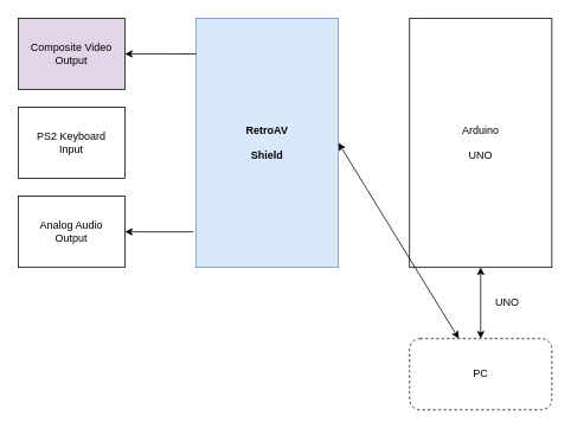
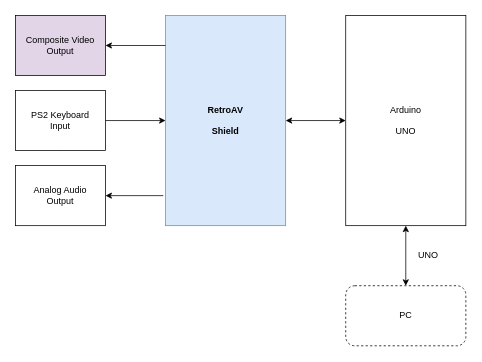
  <mxCell id="0" />
  <mxCell id="1" parent="0" />
  <mxCell id="2" value="Arduino &lt;br&gt;&lt;br&gt;UNO" style="rounded=0;whiteSpace=wrap;html=1;" vertex="1" parent="1"><mxGeometry x="460" y="20" width="160" height="280" as="geometry" /></mxCell>
  <mxCell id="3" value="&lt;b&gt;RetroAV &lt;br&gt;&lt;br&gt;Shield&lt;/b&gt;" style="rounded=0;whiteSpace=wrap;html=1;fillColor=#dae8fc;strokeColor=#6c8ebf;" vertex="1" parent="1"><mxGeometry x="220" y="20" width="160" height="280" as="geometry" /></mxCell>
  <mxCell id="4" value="Composite Video&lt;br&gt;Output" style="rounded=0;whiteSpace=wrap;html=1;fillColor=#e1d5e7;" vertex="1" parent="1"><mxGeometry x="20" y="20" width="120" height="80" as="geometry" /></mxCell>
  <mxCell id="5" style="edgeStyle=orthogonalEdgeStyle;rounded=0;orthogonalLoop=1;jettySize=auto;html=1;exitX=0.5;exitY=1;exitDx=0;exitDy=0;" edge="1" parent="1" source="6"><mxGeometry relative="1" as="geometry"><mxPoint x="80" y="190" as="targetPoint" /></mxGeometry></mxCell>
  <mxCell id="6" value="PS2 Keyboard&lt;br&gt;Input" style="rounded=0;whiteSpace=wrap;html=1;" vertex="1" parent="1"><mxGeometry x="20" y="120" width="120" height="80" as="geometry" /></mxCell>
  <mxCell id="7" value="Analog Audio &lt;br&gt;Output" style="rounded=0;whiteSpace=wrap;html=1;" vertex="1" parent="1"><mxGeometry x="20" y="220" width="120" height="80" as="geometry" /></mxCell>
  <mxCell id="8" value="" style="endArrow=classic;html=1;entryX=1;entryY=0.5;entryDx=0;entryDy=0;exitX=0;exitY=0.143;exitDx=0;exitDy=0;exitPerimeter=0;" edge="1" parent="1" source="3" target="4"><mxGeometry width="50" height="50" relative="1" as="geometry"><mxPoint x="300" y="230" as="sourcePoint" /><mxPoint x="350" y="180" as="targetPoint" /></mxGeometry></mxCell>
  <mxCell id="9" value="" style="endArrow=classic;html=1;entryX=1;entryY=0.5;entryDx=0;entryDy=0;" edge="1" parent="1" target="7"><mxGeometry width="50" height="50" relative="1" as="geometry"><mxPoint x="217" y="260" as="sourcePoint" /><mxPoint x="350" y="180" as="targetPoint" /></mxGeometry></mxCell>
+ <mxCell id="10" value="" style="endArrow=classic;html=1;exitX=1;exitY=0.5;exitDx=0;exitDy=0;entryX=0;entryY=0.5;entryDx=0;entryDy=0;" edge="1" parent="1" source="6" target="3"><mxGeometry width="50" height="50" relative="1" as="geometry"><mxPoint x="300" y="230" as="sourcePoint" /><mxPoint x="350" y="180" as="targetPoint" /></mxGeometry></mxCell>
  <mxCell id="11" value="PC" style="rounded=1;whiteSpace=wrap;html=1;dashed=1;" vertex="1" parent="1"><mxGeometry x="460" y="380" width="160" height="80" as="geometry" /></mxCell>
  <mxCell id="12" value="" style="endArrow=classic;startArrow=classic;html=1;exitX=0.5;exitY=0;exitDx=0;exitDy=0;entryX=0.5;entryY=1;entryDx=0;entryDy=0;" edge="1" parent="1" source="11" target="2"><mxGeometry width="50" height="50" relative="1" as="geometry"><mxPoint x="300" y="230" as="sourcePoint" /><mxPoint x="350" y="180" as="targetPoint" /></mxGeometry></mxCell>
- <mxCell id="13" value="" style="endArrow=classic;startArrow=classic;html=1;exitX=1;exitY=0.5;exitDx=0;exitDy=0;" edge="1" parent="1" source="3" target="11"><mxGeometry width="50" height="50" relative="1" as="geometry"><mxPoint x="300" y="230" as="sourcePoint" /><mxPoint x="350" y="180" as="targetPoint" /></mxGeometry></mxCell>
+ <mxCell id="13" value="" style="endArrow=classic;startArrow=classic;html=1;entryX=0;entryY=0.5;entryDx=0;entryDy=0;exitX=1;exitY=0.5;exitDx=0;exitDy=0;" edge="1" parent="1" source="3" target="2"><mxGeometry width="50" height="50" relative="1" as="geometry"><mxPoint x="300" y="230" as="sourcePoint" /><mxPoint x="350" y="180" as="targetPoint" /></mxGeometry></mxCell>
  <mxCell id="14" value="UNO" style="text;html=1;strokeColor=none;fillColor=none;align=center;verticalAlign=middle;whiteSpace=wrap;rounded=0;" vertex="1" parent="1"><mxGeometry x="550" y="330" width="40" height="20" as="geometry" /></mxCell>
